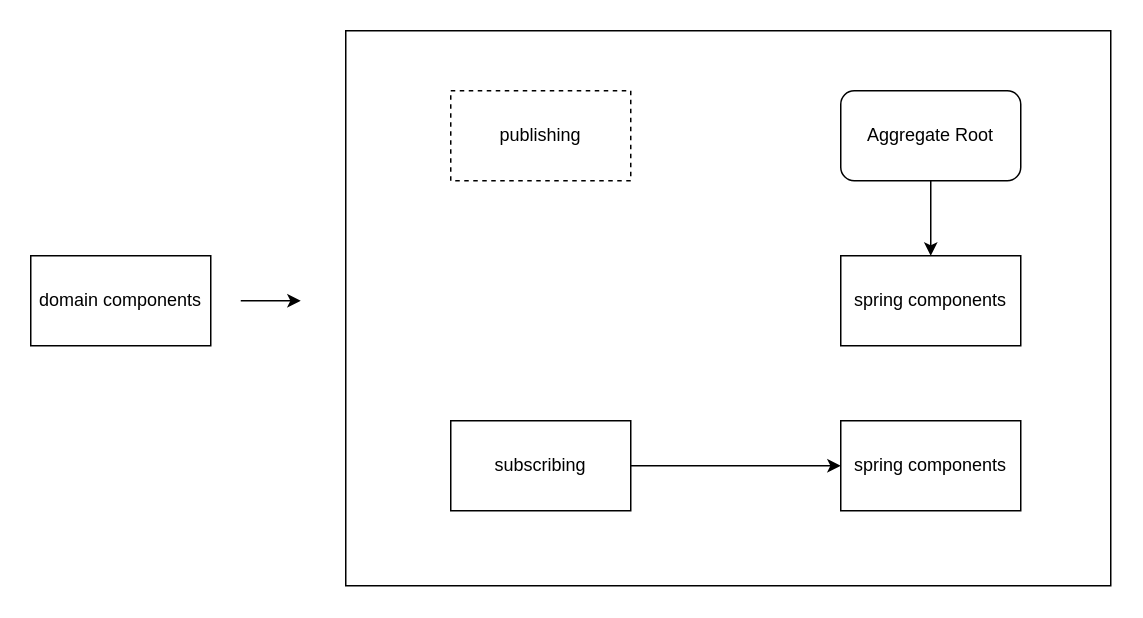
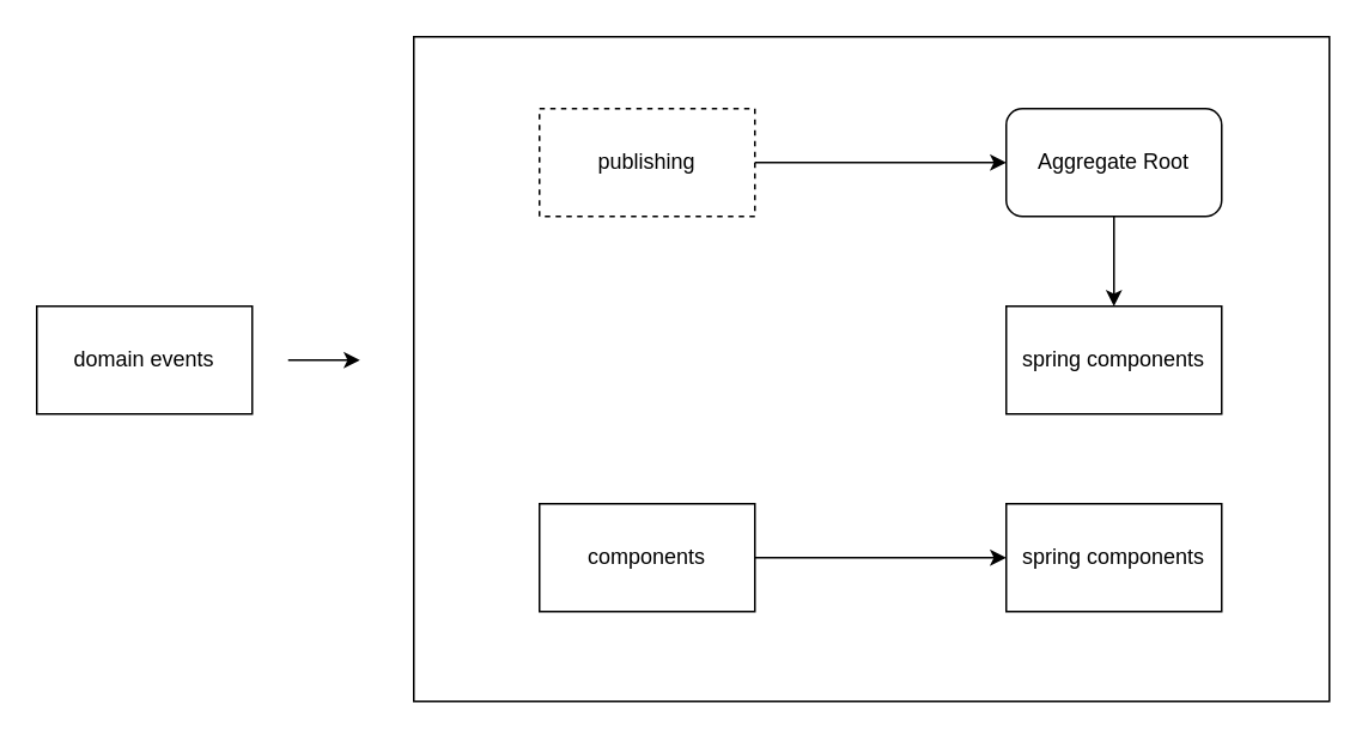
  <mxCell id="0" />
  <mxCell id="1" parent="0" />
  <mxCell id="2" value="" style="verticalLabelPosition=bottom;verticalAlign=top;html=1;shape=mxgraph.basic.rect;fillColor=none;fillColor2=none;strokeColor=#000000;strokeWidth=1;size=20;indent=5;" vertex="1" parent="1"><mxGeometry x="230" y="20" width="510" height="370" as="geometry" /></mxCell>
- <mxCell id="3" value="domain components" style="rounded=0;whiteSpace=wrap;html=1;" vertex="1" parent="1"><mxGeometry x="20" y="170" width="120" height="60" as="geometry" /></mxCell>
+ <mxCell id="3" value="domain events" style="rounded=0;whiteSpace=wrap;html=1;" vertex="1" parent="1"><mxGeometry x="20" y="170" width="120" height="60" as="geometry" /></mxCell>
  <mxCell id="4" value="publishing" style="rounded=0;whiteSpace=wrap;html=1;dashed=1;" vertex="1" parent="1"><mxGeometry x="300" y="60" width="120" height="60" as="geometry" /></mxCell>
- <mxCell id="5" value="subscribing" style="rounded=0;whiteSpace=wrap;html=1;" vertex="1" parent="1"><mxGeometry x="300" y="280" width="120" height="60" as="geometry" /></mxCell>
+ <mxCell id="5" value="components" style="rounded=0;whiteSpace=wrap;html=1;" vertex="1" parent="1"><mxGeometry x="300" y="280" width="120" height="60" as="geometry" /></mxCell>
  <mxCell id="6" value="Aggregate Root" style="whiteSpace=wrap;html=1;rounded=1;" vertex="1" parent="1"><mxGeometry x="560" y="60" width="120" height="60" as="geometry" /></mxCell>
  <mxCell id="7" value="spring components" style="rounded=0;whiteSpace=wrap;html=1;" vertex="1" parent="1"><mxGeometry x="560" y="170" width="120" height="60" as="geometry" /></mxCell>
  <mxCell id="8" value="spring components" style="rounded=0;whiteSpace=wrap;html=1;" vertex="1" parent="1"><mxGeometry x="560" y="280" width="120" height="60" as="geometry" /></mxCell>
+ <mxCell id="9" value="" style="endArrow=classic;html=1;entryX=0;entryY=0.5;entryDx=0;entryDy=0;" edge="1" parent="1" source="4" target="6"><mxGeometry width="50" height="50" relative="1" as="geometry"><mxPoint x="60" y="410" as="sourcePoint" /><mxPoint x="110" y="360" as="targetPoint" /></mxGeometry></mxCell>
  <mxCell id="10" value="" style="endArrow=classic;html=1;entryX=0.5;entryY=0;entryDx=0;entryDy=0;exitX=0.5;exitY=1;exitDx=0;exitDy=0;" edge="1" parent="1" source="6" target="7"><mxGeometry width="50" height="50" relative="1" as="geometry"><mxPoint x="420" y="200" as="sourcePoint" /><mxPoint x="560" y="200" as="targetPoint" /></mxGeometry></mxCell>
  <mxCell id="11" value="" style="endArrow=classic;html=1;entryX=0;entryY=0.5;entryDx=0;entryDy=0;" edge="1" parent="1"><mxGeometry width="50" height="50" relative="1" as="geometry"><mxPoint x="420" y="310" as="sourcePoint" /><mxPoint x="560" y="310" as="targetPoint" /></mxGeometry></mxCell>
  <mxCell id="12" value="" style="endArrow=classic;html=1;" edge="1" parent="1"><mxGeometry width="50" height="50" relative="1" as="geometry"><mxPoint x="160" y="200" as="sourcePoint" /><mxPoint x="200" y="200" as="targetPoint" /></mxGeometry></mxCell>
